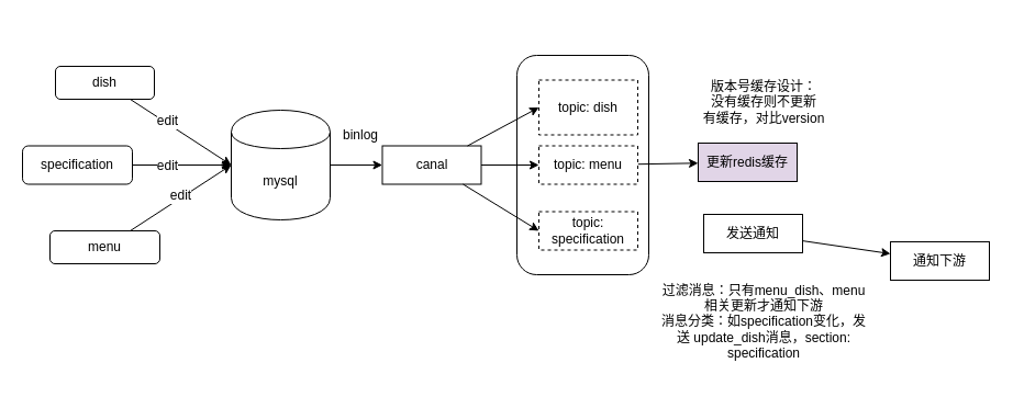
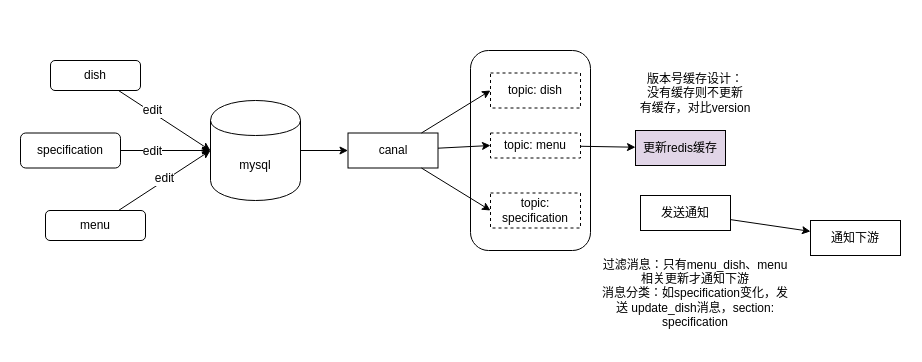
  <mxCell id="0" />
  <mxCell id="1" parent="0" />
  <mxCell id="2" value="通知下游" style="rounded=0;whiteSpace=wrap;html=1;" parent="1" vertex="1"><mxGeometry x="810" y="220" width="90" height="35" as="geometry" /></mxCell>
  <mxCell id="3" value="" style="group" parent="1" vertex="1" connectable="0"><mxGeometry x="20" y="20" width="780" height="320" as="geometry" /></mxCell>
  <mxCell id="4" value="" style="rounded=1;whiteSpace=wrap;html=1;" parent="3" vertex="1"><mxGeometry x="450" y="30" width="120" height="200" as="geometry" /></mxCell>
  <mxCell id="5" value="dish" style="rounded=1;whiteSpace=wrap;html=1;" parent="3" vertex="1"><mxGeometry x="30" y="40" width="90" height="30" as="geometry" /></mxCell>
  <mxCell id="6" value="specification" style="rounded=1;whiteSpace=wrap;html=1;" parent="3" vertex="1"><mxGeometry y="112.5" width="100" height="35" as="geometry" /></mxCell>
  <mxCell id="7" value="menu" style="rounded=1;whiteSpace=wrap;html=1;" parent="3" vertex="1"><mxGeometry x="25" y="190" width="100" height="30" as="geometry" /></mxCell>
  <mxCell id="8" value="mysql" style="shape=cylinder;whiteSpace=wrap;html=1;boundedLbl=1;backgroundOutline=1;" parent="3" vertex="1"><mxGeometry x="190" y="80" width="90" height="100" as="geometry" /></mxCell>
  <mxCell id="9" value="" style="rounded=0;orthogonalLoop=1;jettySize=auto;html=1;entryX=0;entryY=0.5;entryDx=0;entryDy=0;" parent="3" source="5" target="8" edge="1"><mxGeometry relative="1" as="geometry"><mxPoint x="120" y="50" as="targetPoint" /></mxGeometry></mxCell>
  <mxCell id="10" value="edit" style="text;html=1;resizable=0;points=[];align=center;verticalAlign=middle;labelBackgroundColor=#ffffff;" parent="9" vertex="1" connectable="0"><mxGeometry x="-0.282" y="2" relative="1" as="geometry"><mxPoint as="offset" /></mxGeometry></mxCell>
  <mxCell id="11" value="" style="edgeStyle=none;rounded=0;orthogonalLoop=1;jettySize=auto;html=1;entryX=0;entryY=0.5;entryDx=0;entryDy=0;" parent="3" source="6" target="8" edge="1"><mxGeometry relative="1" as="geometry"><mxPoint x="120" y="165" as="targetPoint" /></mxGeometry></mxCell>
  <mxCell id="12" value="edit" style="text;html=1;resizable=0;points=[];align=center;verticalAlign=middle;labelBackgroundColor=#ffffff;" parent="11" vertex="1" connectable="0"><mxGeometry x="-0.311" relative="1" as="geometry"><mxPoint as="offset" /></mxGeometry></mxCell>
  <mxCell id="13" value="" style="edgeStyle=none;rounded=0;orthogonalLoop=1;jettySize=auto;html=1;entryX=0;entryY=0.5;entryDx=0;entryDy=0;" parent="3" source="7" target="8" edge="1"><mxGeometry relative="1" as="geometry"><mxPoint x="190" y="140" as="targetPoint" /></mxGeometry></mxCell>
  <mxCell id="14" value="edit" style="text;html=1;resizable=0;points=[];align=center;verticalAlign=middle;labelBackgroundColor=#ffffff;" parent="13" vertex="1" connectable="0"><mxGeometry x="0.02" y="2" relative="1" as="geometry"><mxPoint as="offset" /></mxGeometry></mxCell>
  <mxCell id="15" value="canal" style="rounded=0;whiteSpace=wrap;html=1;" parent="3" vertex="1"><mxGeometry x="327.5" y="112.5" width="90" height="35" as="geometry" /></mxCell>
  <mxCell id="16" value="" style="edgeStyle=orthogonalEdgeStyle;rounded=0;orthogonalLoop=1;jettySize=auto;html=1;entryX=0;entryY=0.5;entryDx=0;entryDy=0;" parent="3" source="8" target="15" edge="1"><mxGeometry relative="1" as="geometry"><mxPoint x="370" y="137.5" as="targetPoint" /></mxGeometry></mxCell>
- <mxCell id="17" value="binlog" style="text;html=1;strokeColor=none;fillColor=none;align=center;verticalAlign=middle;whiteSpace=wrap;rounded=0;" parent="3" vertex="1"><mxGeometry x="287.5" y="92.5" width="40" height="20" as="geometry" /></mxCell>
  <mxCell id="18" value="更新redis缓存" style="rounded=0;whiteSpace=wrap;html=1;fillColor=#e1d5e7;" parent="3" vertex="1"><mxGeometry x="615" y="110" width="90" height="35" as="geometry" /></mxCell>
  <mxCell id="19" value="发送通知" style="rounded=0;whiteSpace=wrap;html=1;" parent="3" vertex="1"><mxGeometry x="620" y="175" width="90" height="35" as="geometry" /></mxCell>
  <mxCell id="20" value="过滤消息：只有menu_dish、menu相关更新才通知下游&lt;br&gt;消息分类：如specification变化，发送 update_dish消息，section: specification" style="text;html=1;strokeColor=none;fillColor=none;align=center;verticalAlign=middle;whiteSpace=wrap;rounded=0;" parent="3" vertex="1"><mxGeometry x="580" y="225" width="190" height="95" as="geometry" /></mxCell>
  <mxCell id="21" value="版本号缓存设计：&lt;br&gt;没有缓存则不更新&lt;br&gt;有缓存，对比version" style="text;html=1;strokeColor=none;fillColor=none;align=center;verticalAlign=middle;whiteSpace=wrap;rounded=0;" parent="3" vertex="1"><mxGeometry x="605" y="45" width="140" height="55" as="geometry" /></mxCell>
- <mxCell id="22" value="topic: dish" style="rounded=0;whiteSpace=wrap;html=1;dashed=1;" parent="3" vertex="1"><mxGeometry x="470" y="52.5" width="90" height="50" as="geometry" /></mxCell>
+ <mxCell id="22" value="topic: dish" style="rounded=0;whiteSpace=wrap;html=1;dashed=1;" parent="3" vertex="1"><mxGeometry x="470" y="52.5" width="90" height="35" as="geometry" /></mxCell>
  <mxCell id="23" value="" style="edgeStyle=none;rounded=0;orthogonalLoop=1;jettySize=auto;html=1;entryX=0;entryY=0.5;entryDx=0;entryDy=0;" parent="3" source="15" target="22" edge="1"><mxGeometry relative="1" as="geometry"><mxPoint x="372.5" y="32.5" as="targetPoint" /></mxGeometry></mxCell>
  <mxCell id="24" value="" style="edgeStyle=none;rounded=0;orthogonalLoop=1;jettySize=auto;html=1;" parent="3" source="25" target="18" edge="1"><mxGeometry relative="1" as="geometry" /></mxCell>
- <mxCell id="25" value="topic: menu" style="rounded=0;whiteSpace=wrap;html=1;dashed=1;" parent="3" vertex="1"><mxGeometry x="470" y="112.5" width="90" height="35" as="geometry" /></mxCell>
+ <mxCell id="25" value="topic: menu" style="rounded=0;whiteSpace=wrap;html=1;dashed=1;" parent="3" vertex="1"><mxGeometry x="470" y="112.5" width="90" height="25" as="geometry" /></mxCell>
  <mxCell id="26" value="" style="edgeStyle=none;rounded=0;orthogonalLoop=1;jettySize=auto;html=1;entryX=0;entryY=0.5;entryDx=0;entryDy=0;" parent="3" source="15" target="25" edge="1"><mxGeometry relative="1" as="geometry"><mxPoint x="497.5" y="130" as="targetPoint" /></mxGeometry></mxCell>
  <mxCell id="27" value="topic: specification" style="rounded=0;whiteSpace=wrap;html=1;dashed=1;" parent="3" vertex="1"><mxGeometry x="470" y="172.5" width="90" height="35" as="geometry" /></mxCell>
  <mxCell id="28" value="" style="edgeStyle=none;rounded=0;orthogonalLoop=1;jettySize=auto;html=1;entryX=0;entryY=0.5;entryDx=0;entryDy=0;" parent="3" source="15" target="27" edge="1"><mxGeometry relative="1" as="geometry"><mxPoint x="372.5" y="227.5" as="targetPoint" /></mxGeometry></mxCell>
  <mxCell id="29" value="" style="edgeStyle=none;rounded=0;orthogonalLoop=1;jettySize=auto;html=1;" parent="1" source="19" target="2" edge="1"><mxGeometry relative="1" as="geometry" /></mxCell>
